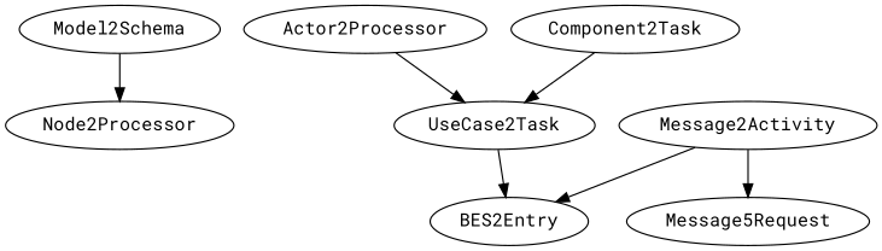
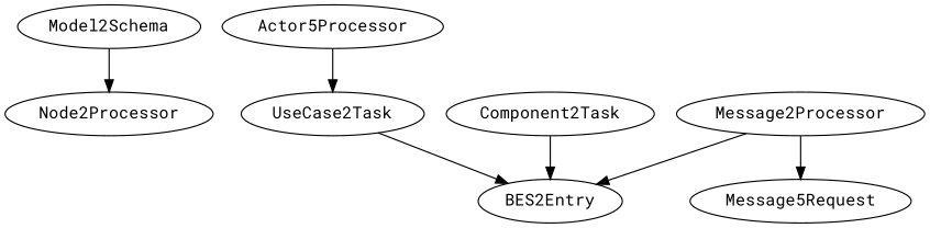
  digraph {
    fontname="Roboto Mono"
    node [fontname="Roboto Mono"]
    edge [fontname="Roboto Mono"]
    n1 [label=Model2Schema]
    n2 [label=Node2Processor]
-   n3 [label=Actor2Processor]
+   n3 [label=Actor5Processor]
    n4 [label=UseCase2Task]
    n5 [label=Component2Task]
    n6 [label=BES2Entry]
-   n7 [label=Message2Activity]
+   n7 [label=Message2Processor]
    n8 [label=Message5Request]
    n1 -> n2
    n3 -> n4
    n4 -> n6
-   n5 -> n4
+   n5 -> n6
    n7 -> n6
    n7 -> n8
  }
